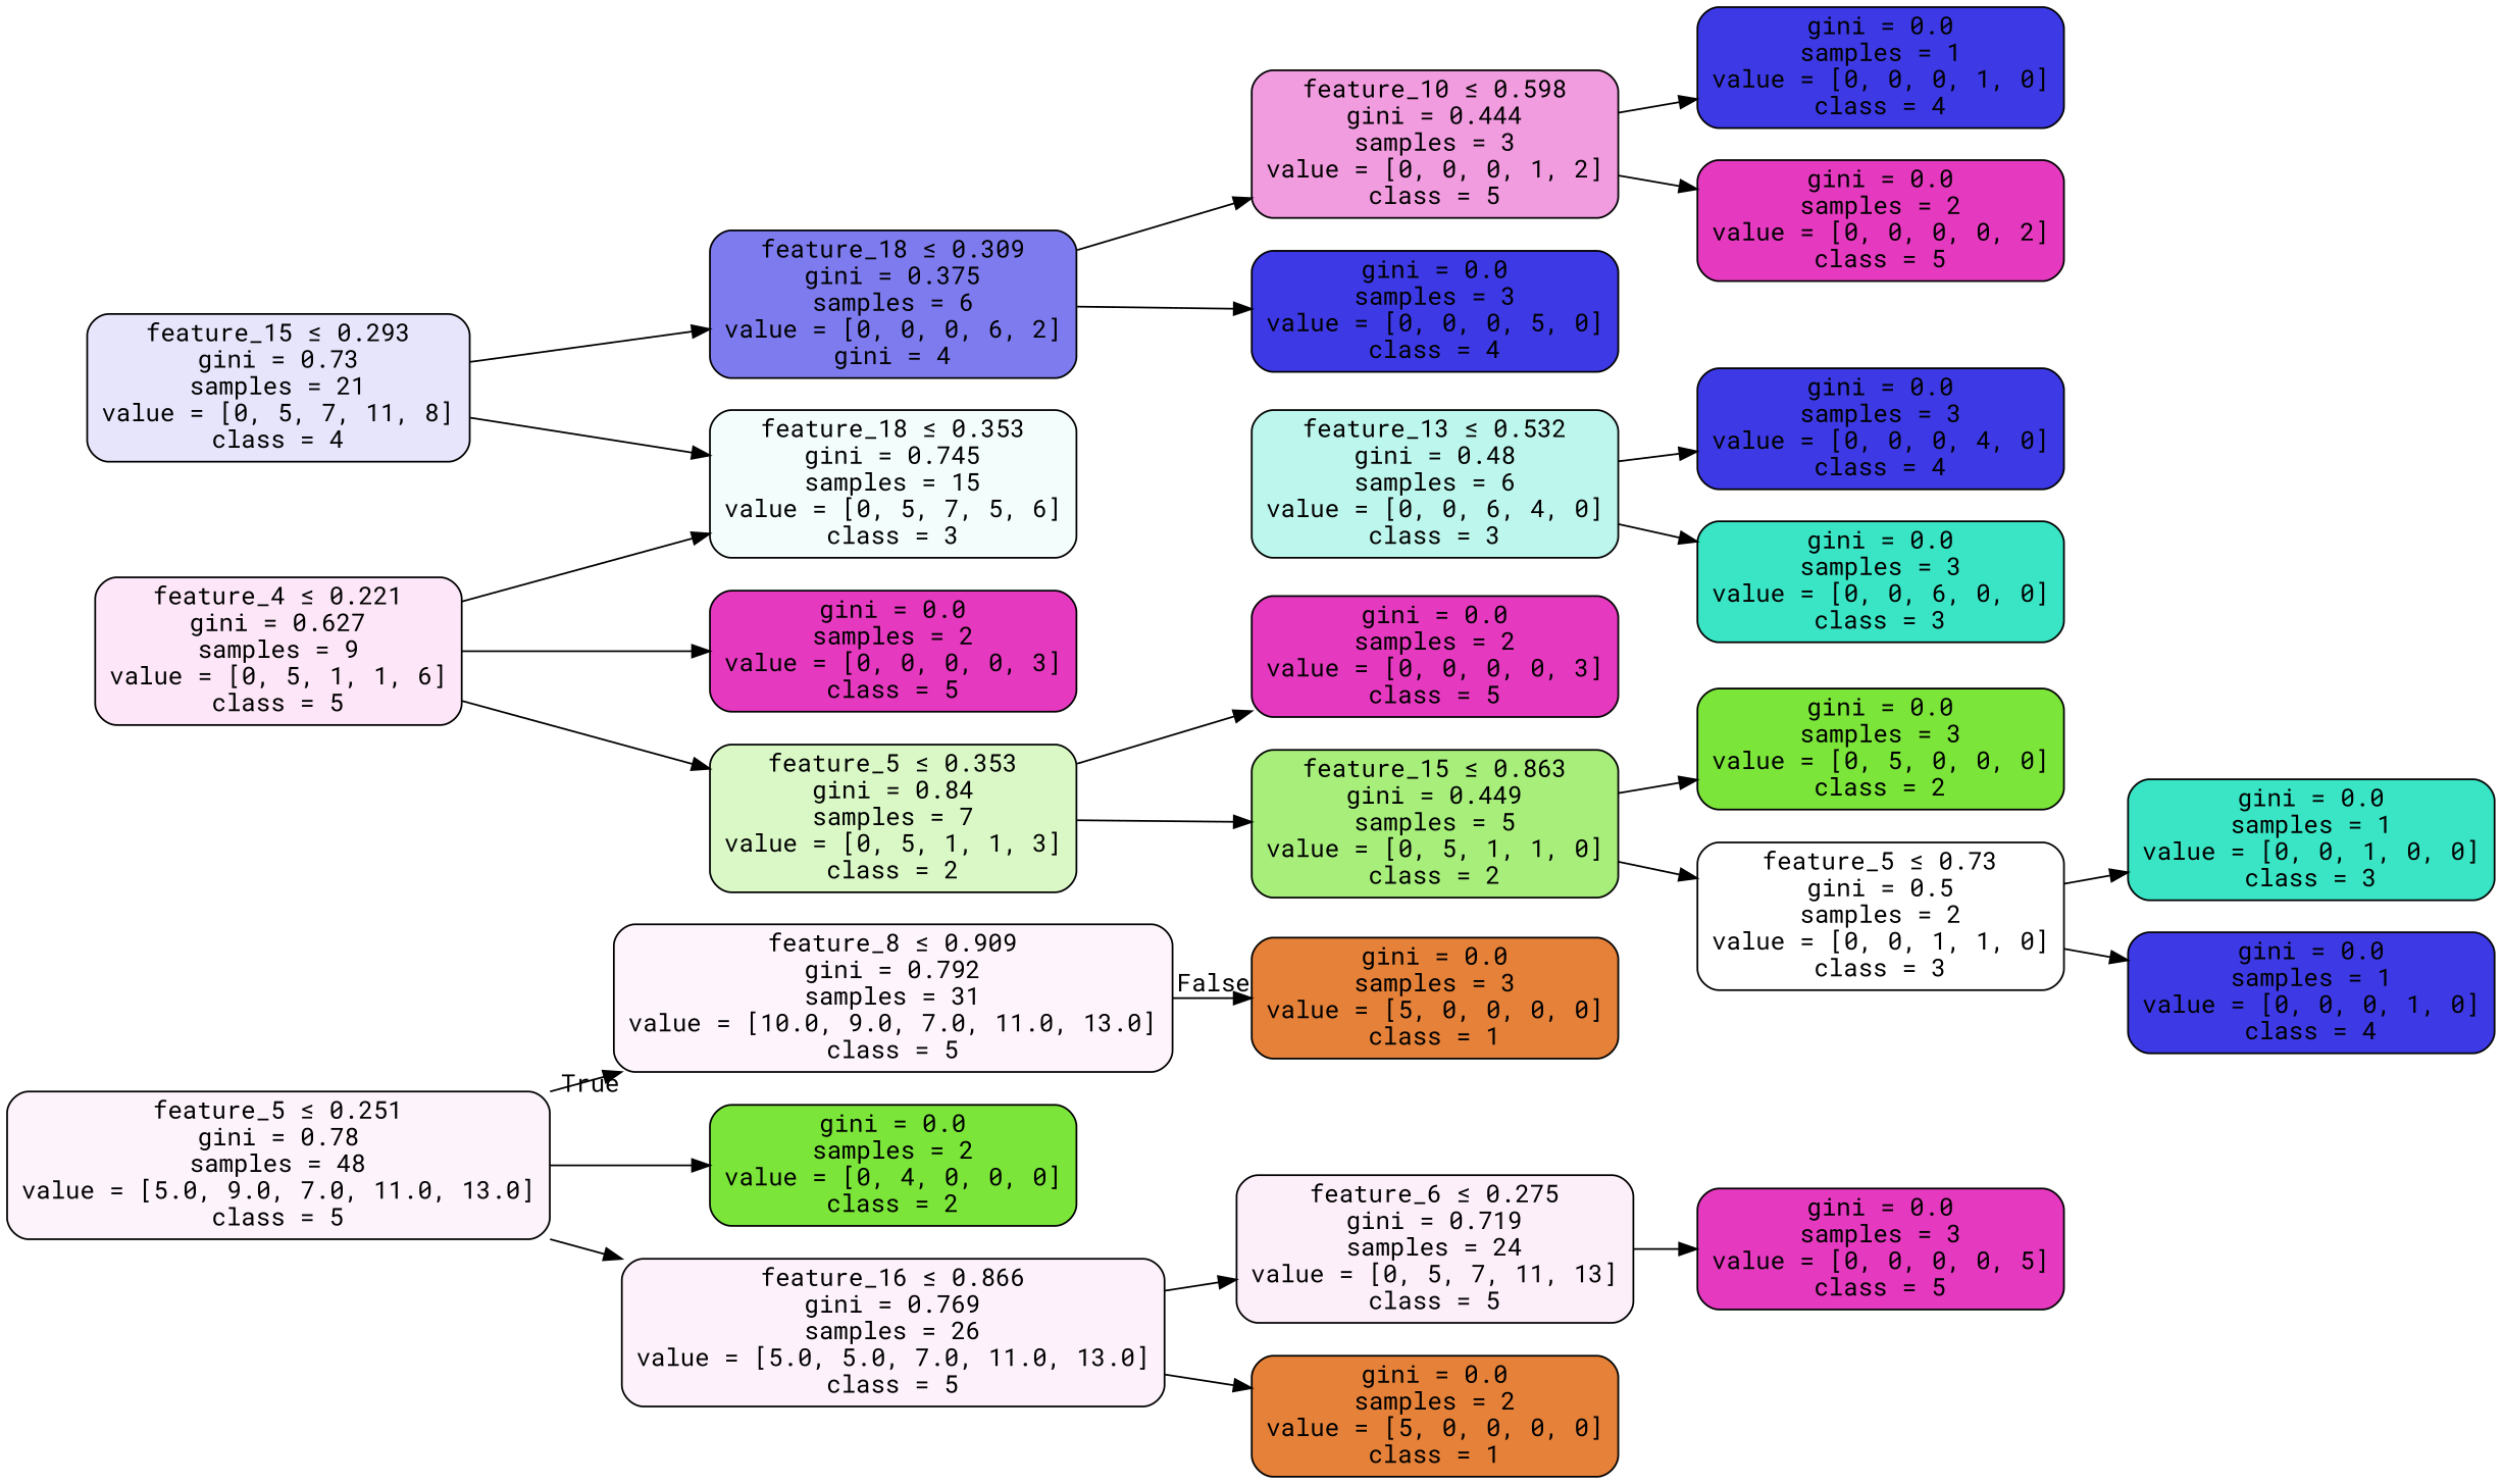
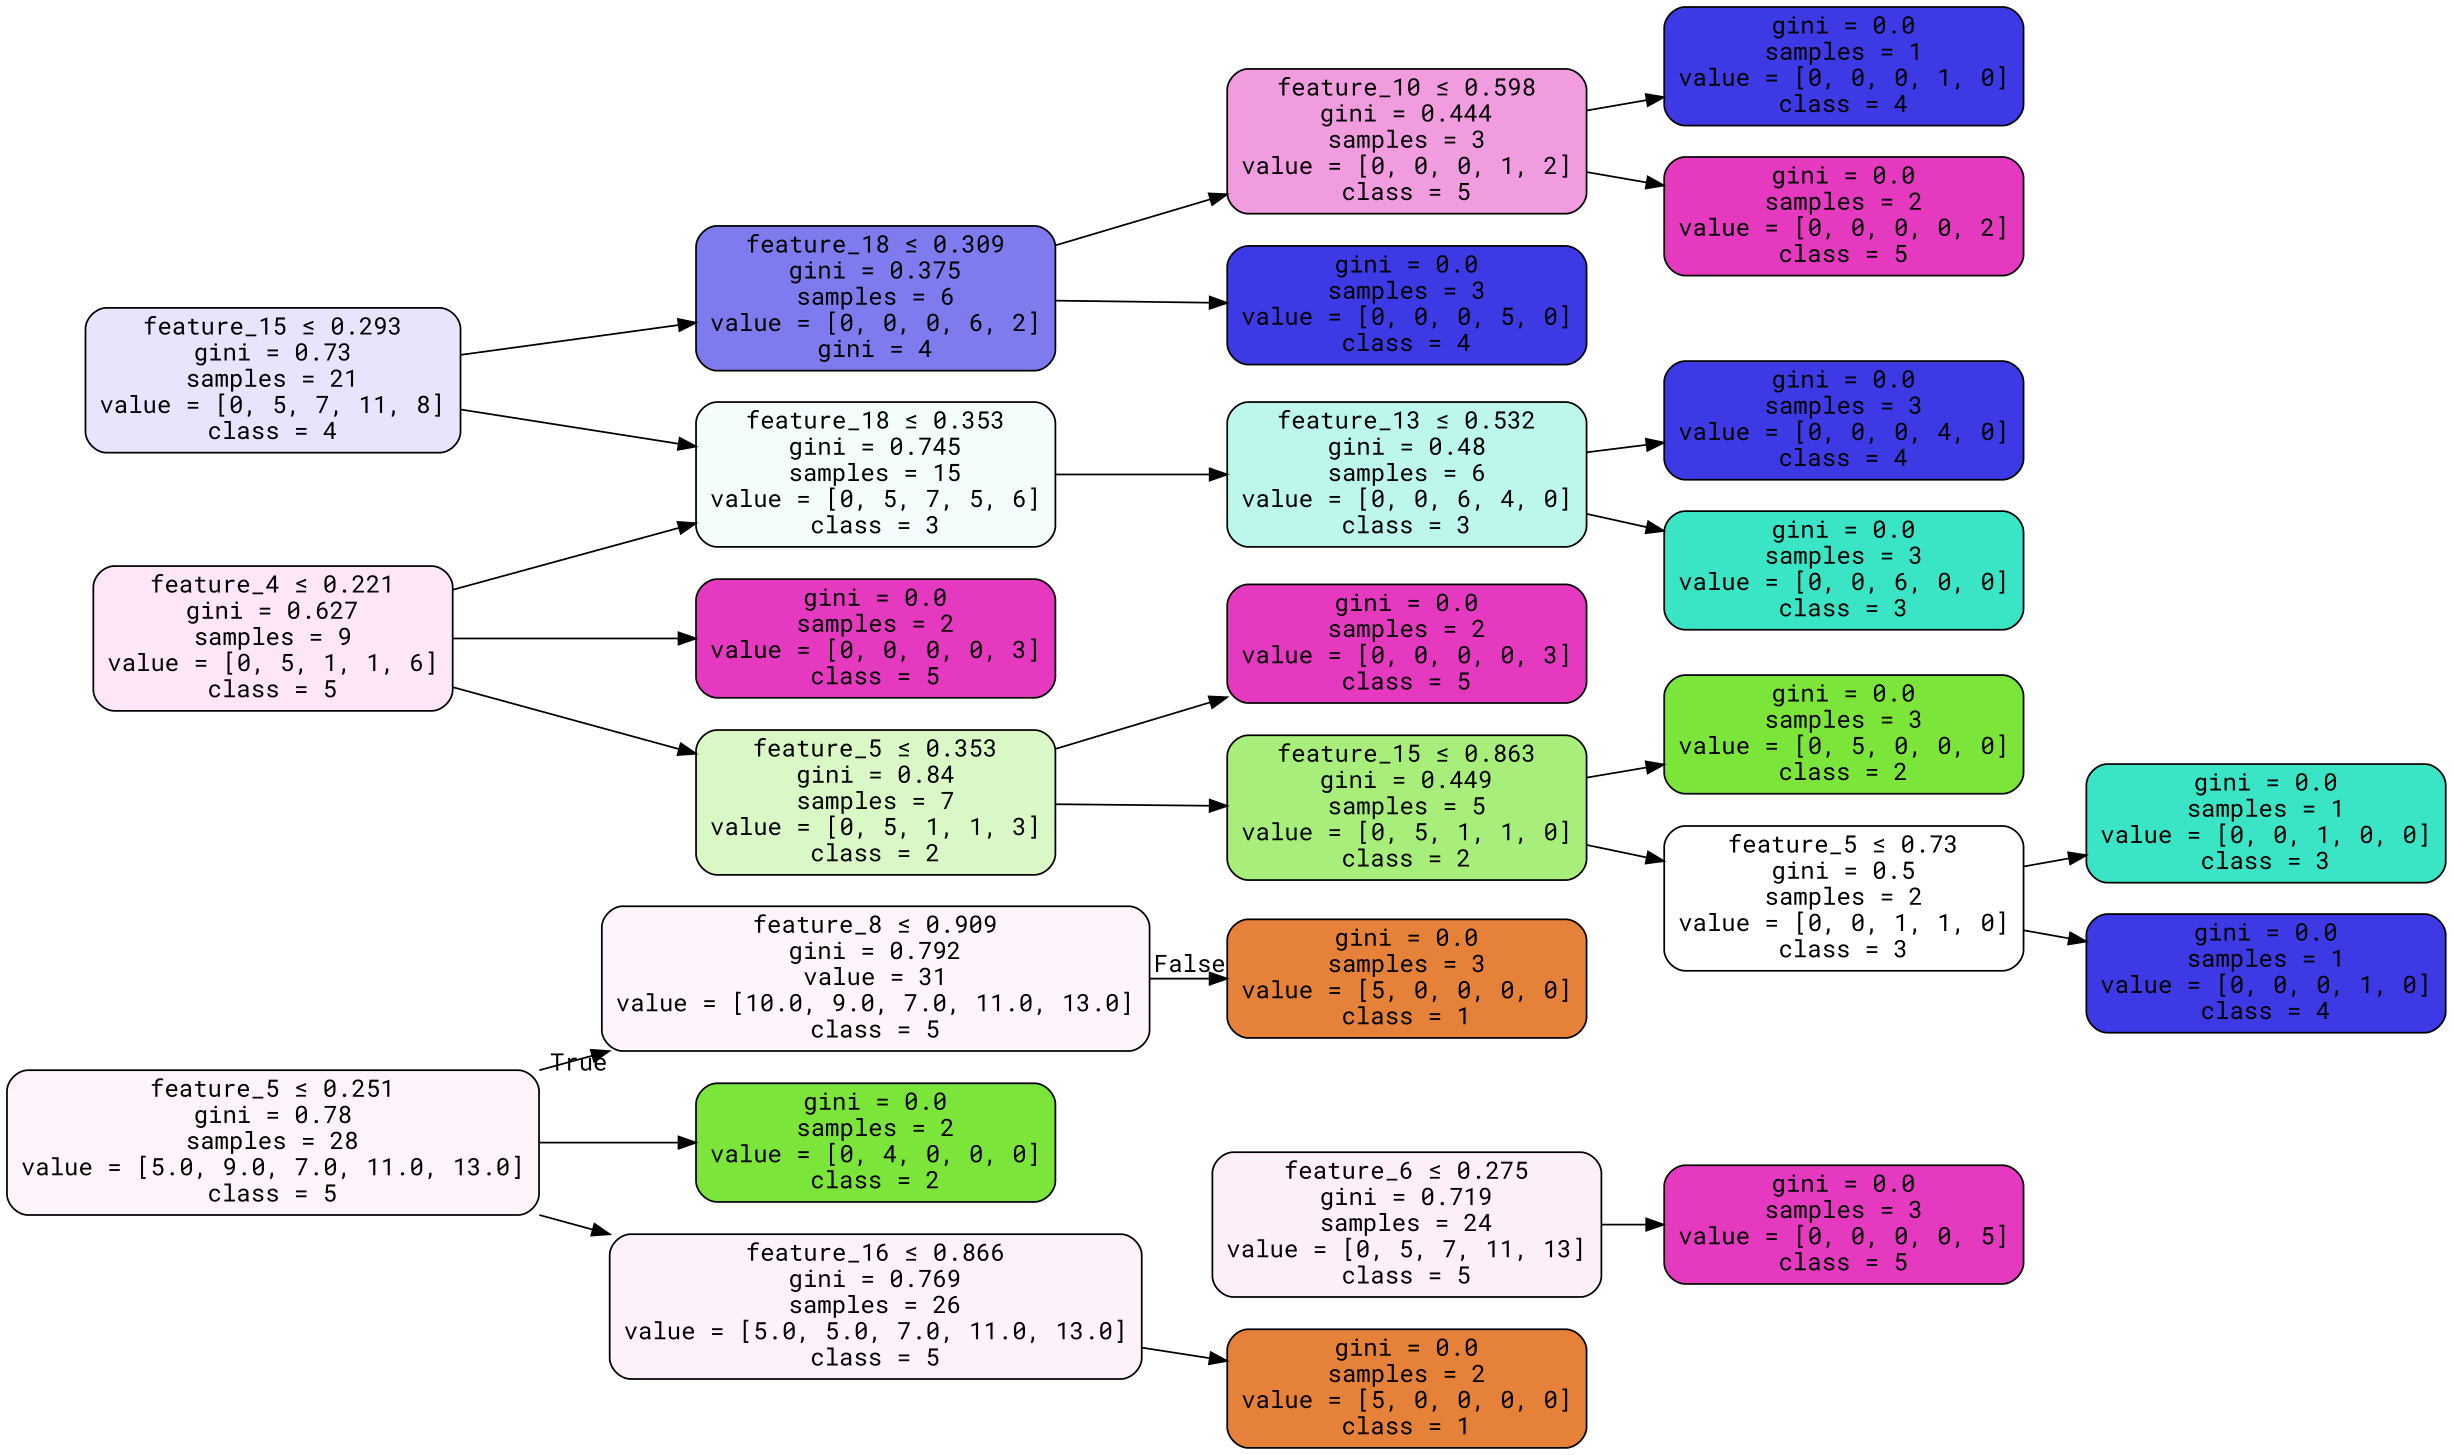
  digraph {
    fontname="Roboto Mono"
    rankdir=LR
    node [color=black fillcolor="#e539c0" fontname="Roboto Mono" shape=box style="filled, rounded"]
    edge [fontname="Roboto Mono"]
-   n1 [fillcolor="#fef5fc" label=<feature_8 &le; 0.909<br/>gini = 0.792<br/>samples = 31<br/>value = [10.0, 9.0, 7.0, 11.0, 13.0]<br/>class = 5>]
+   n1 [fillcolor="#fef5fc" label=<feature_8 &le; 0.909<br/>gini = 0.792<br/>value = 31<br/>value = [10.0, 9.0, 7.0, 11.0, 13.0]<br/>class = 5>]
    n2 [fillcolor="#e58139" label=<gini = 0.0<br/>samples = 3<br/>value = [5, 0, 0, 0, 0]<br/>class = 1>]
-   n3 [fillcolor="#fdf3fb" label=<feature_5 &le; 0.251<br/>gini = 0.78<br/>samples = 48<br/>value = [5.0, 9.0, 7.0, 11.0, 13.0]<br/>class = 5>]
+   n3 [fillcolor="#fdf3fb" label=<feature_5 &le; 0.251<br/>gini = 0.78<br/>samples = 28<br/>value = [5.0, 9.0, 7.0, 11.0, 13.0]<br/>class = 5>]
    n4 [fillcolor="#7be539" label=<gini = 0.0<br/>samples = 2<br/>value = [0, 4, 0, 0, 0]<br/>class = 2>]
    n5 [fillcolor="#fdf2fb" label=<feature_16 &le; 0.866<br/>gini = 0.769<br/>samples = 26<br/>value = [5.0, 5.0, 7.0, 11.0, 13.0]<br/>class = 5>]
    n6 [fillcolor="#fdeffa" label=<feature_6 &le; 0.275<br/>gini = 0.719<br/>samples = 24<br/>value = [0, 5, 7, 11, 13]<br/>class = 5>]
    n7 [fillcolor="#e58139" label=<gini = 0.0<br/>samples = 2<br/>value = [5, 0, 0, 0, 0]<br/>class = 1>]
    n8 [label=<gini = 0.0<br/>samples = 3<br/>value = [0, 0, 0, 0, 5]<br/>class = 5>]
    n9 [fillcolor="#e6e5fc" label=<feature_15 &le; 0.293<br/>gini = 0.73<br/>samples = 21<br/>value = [0, 5, 7, 11, 8]<br/>class = 4>]
    n10 [fillcolor="#7d7bee" label=<feature_18 &le; 0.309<br/>gini = 0.375<br/>samples = 6<br/>value = [0, 0, 0, 6, 2]<br/>gini = 4>]
    n11 [fillcolor="#f3fdfc" label=<feature_18 &le; 0.353<br/>gini = 0.745<br/>samples = 15<br/>value = [0, 5, 7, 5, 6]<br/>class = 3>]
    n12 [fillcolor="#f29ce0" label=<feature_10 &le; 0.598<br/>gini = 0.444<br/>samples = 3<br/>value = [0, 0, 0, 1, 2]<br/>class = 5>]
    n13 [fillcolor="#3c39e5" label=<gini = 0.0<br/>samples = 3<br/>value = [0, 0, 0, 5, 0]<br/>class = 4>]
    n14 [fillcolor="#bdf6ec" label=<feature_13 &le; 0.532<br/>gini = 0.48<br/>samples = 6<br/>value = [0, 0, 6, 4, 0]<br/>class = 3>]
    n15 [fillcolor="#3c39e5" label=<gini = 0.0<br/>samples = 1<br/>value = [0, 0, 0, 1, 0]<br/>class = 4>]
    n16 [label=<gini = 0.0<br/>samples = 2<br/>value = [0, 0, 0, 0, 2]<br/>class = 5>]
    n17 [fillcolor="#3c39e5" label=<gini = 0.0<br/>samples = 3<br/>value = [0, 0, 0, 4, 0]<br/>class = 4>]
    n18 [fillcolor="#39e5c5" label=<gini = 0.0<br/>samples = 3<br/>value = [0, 0, 6, 0, 0]<br/>class = 3>]
    n19 [fillcolor="#fce6f7" label=<feature_4 &le; 0.221<br/>gini = 0.627<br/>samples = 9<br/>value = [0, 5, 1, 1, 6]<br/>class = 5>]
    n20 [label=<gini = 0.0<br/>samples = 2<br/>value = [0, 0, 0, 0, 3]<br/>class = 5>]
    n21 [fillcolor="#d9f8c6" label=<feature_5 &le; 0.353<br/>gini = 0.84<br/>samples = 7<br/>value = [0, 5, 1, 1, 3]<br/>class = 2>]
    n22 [label=<gini = 0.0<br/>samples = 2<br/>value = [0, 0, 0, 0, 3]<br/>class = 5>]
    n23 [fillcolor="#a7ee7b" label=<feature_15 &le; 0.863<br/>gini = 0.449<br/>samples = 5<br/>value = [0, 5, 1, 1, 0]<br/>class = 2>]
    n24 [fillcolor="#7be539" label=<gini = 0.0<br/>samples = 3<br/>value = [0, 5, 0, 0, 0]<br/>class = 2>]
    n25 [fillcolor="#ffffff" label=<feature_5 &le; 0.73<br/>gini = 0.5<br/>samples = 2<br/>value = [0, 0, 1, 1, 0]<br/>class = 3>]
    n26 [fillcolor="#39e5c5" label=<gini = 0.0<br/>samples = 1<br/>value = [0, 0, 1, 0, 0]<br/>class = 3>]
    n27 [fillcolor="#3c39e5" label=<gini = 0.0<br/>samples = 1<br/>value = [0, 0, 0, 1, 0]<br/>class = 4>]
    n1 -> n2 [headlabel=False labelangle=-45 labeldistance=2.5]
    n3 -> n1 [headlabel=True labelangle=45 labeldistance=2.5]
    n3 -> n4
    n3 -> n5
-   n5 -> n6
    n5 -> n7
    n6 -> n8
    n9 -> n10
    n9 -> n11
    n10 -> n12
    n10 -> n13
+   n11 -> n14
    n12 -> n15
    n12 -> n16
    n14 -> n17
    n14 -> n18
    n19 -> n11
    n19 -> n20
    n19 -> n21
    n21 -> n22
    n21 -> n23
    n23 -> n24
    n23 -> n25
    n25 -> n26
    n25 -> n27
  }
